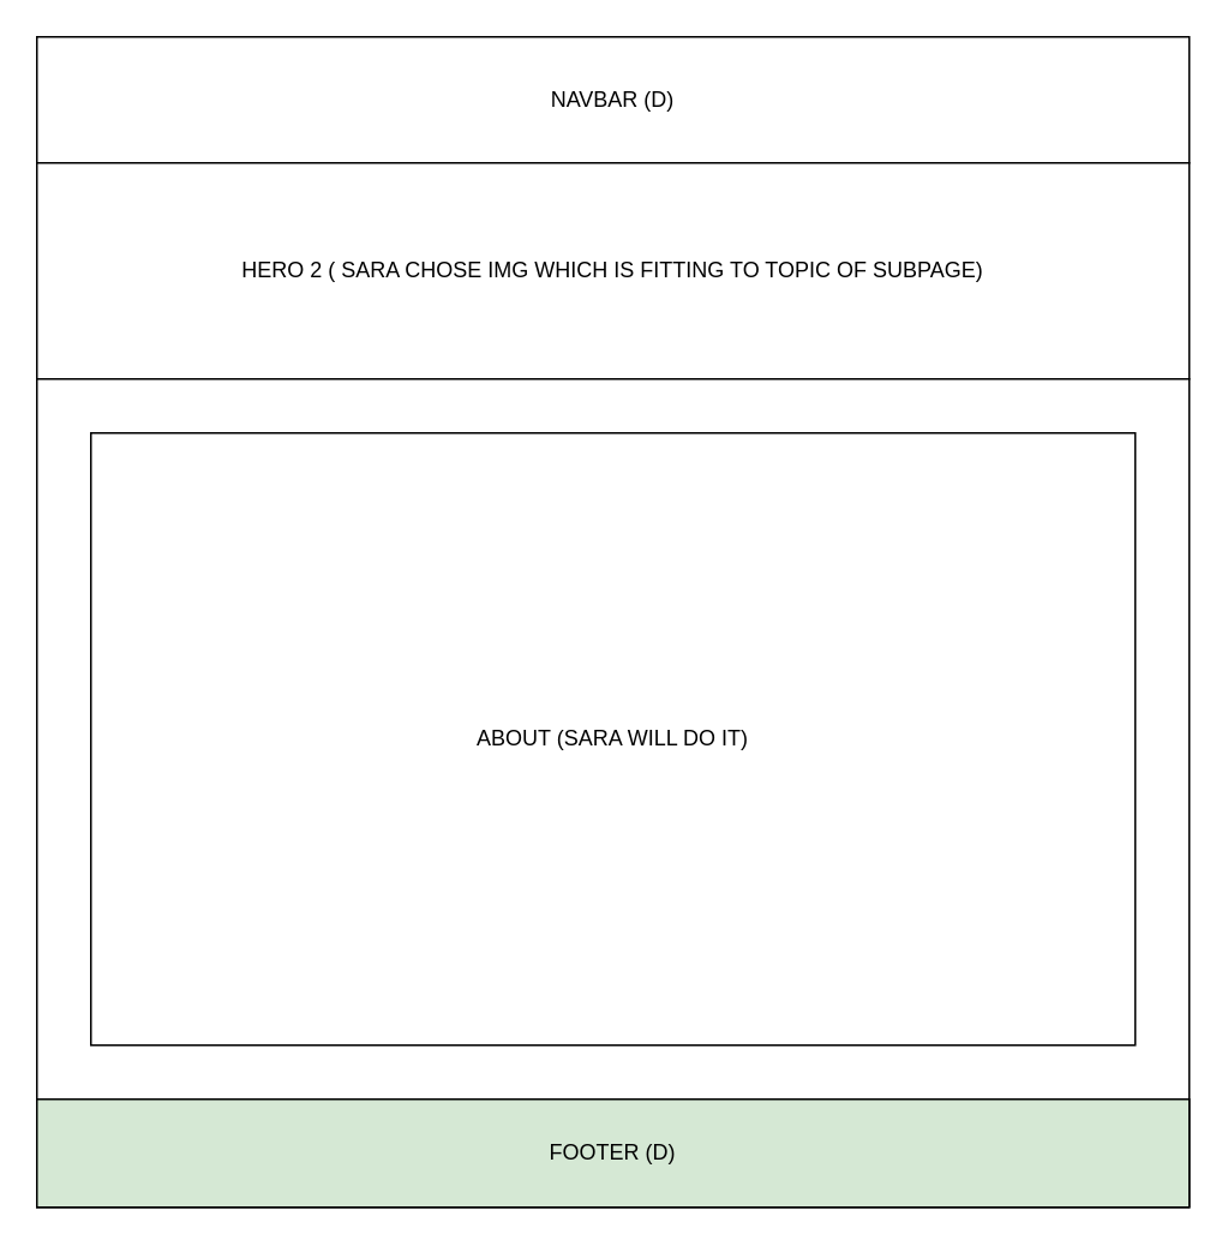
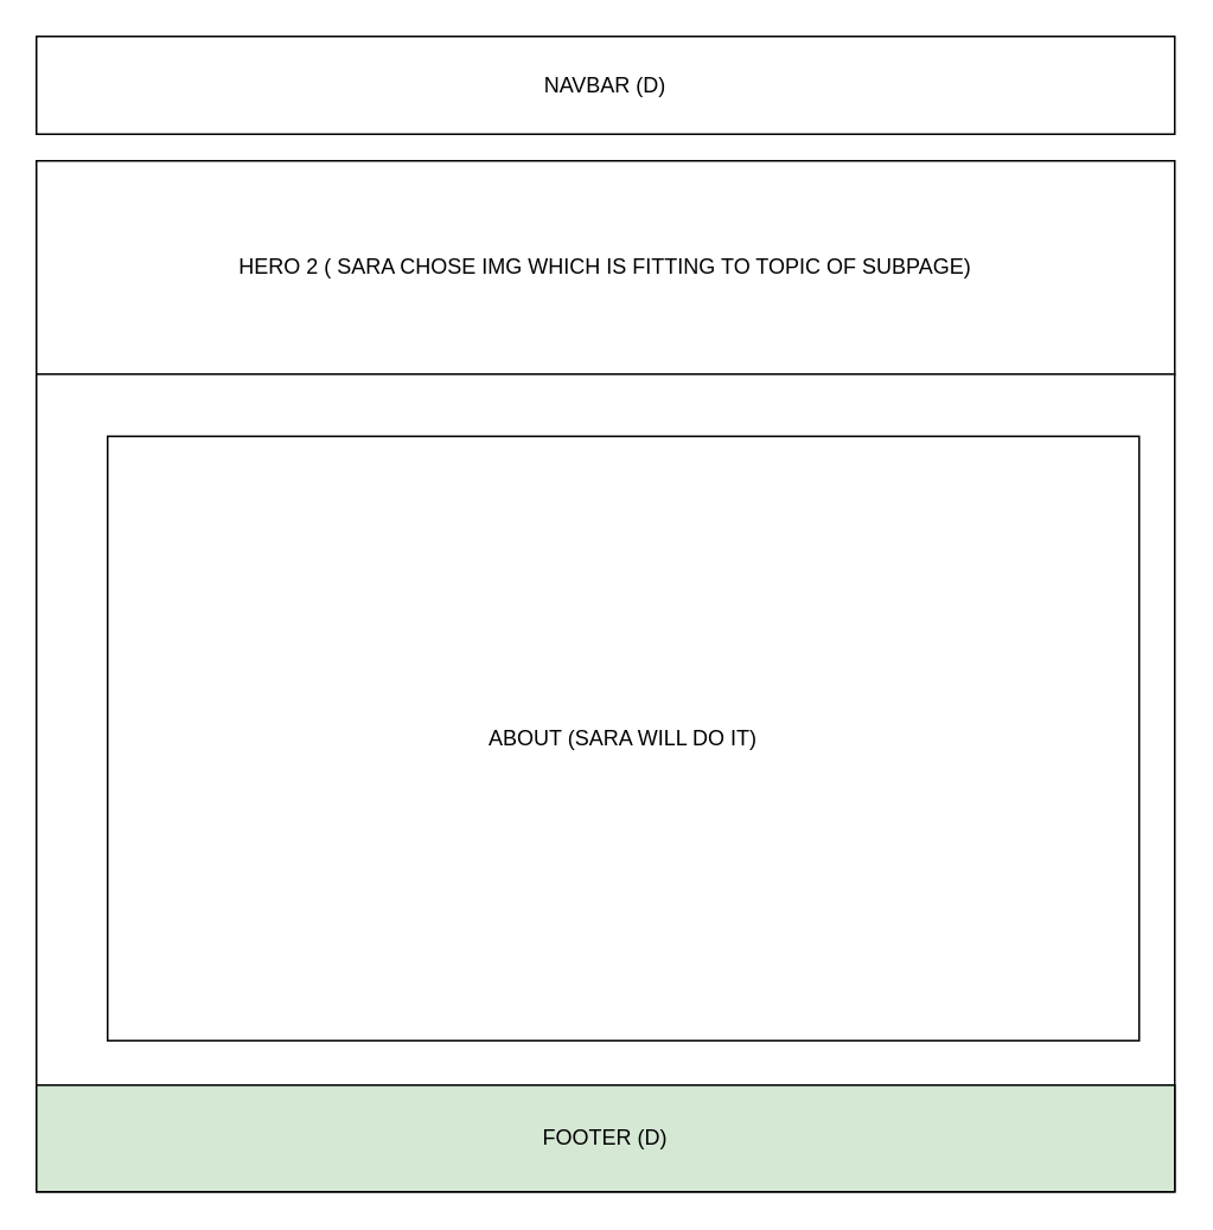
  <mxCell id="0" />
  <mxCell id="1" parent="0" />
- <mxCell id="2" value="NAVBAR (D)" style="rounded=0;whiteSpace=wrap;html=1;" parent="1" vertex="1"><mxGeometry x="20" width="640" height="70" as="geometry" y="20" /></mxCell>
+ <mxCell id="2" value="NAVBAR (D)" style="rounded=0;whiteSpace=wrap;html=1;" parent="1" vertex="1"><mxGeometry x="20" y="20" width="640" height="55" as="geometry" /></mxCell>
  <mxCell id="3" value="HERO 2 ( SARA CHOSE IMG WHICH IS FITTING TO TOPIC OF SUBPAGE)" style="rounded=0;whiteSpace=wrap;html=1;" parent="1" vertex="1"><mxGeometry x="20" y="90" width="640" height="120" as="geometry" /></mxCell>
  <mxCell id="4" value="" style="rounded=0;whiteSpace=wrap;html=1;" parent="1" vertex="1"><mxGeometry x="20" y="210" width="640" height="460" as="geometry" /></mxCell>
- <mxCell id="5" value="ABOUT (SARA WILL DO IT)" style="rounded=0;whiteSpace=wrap;html=1;" parent="1" vertex="1"><mxGeometry x="50" y="240" width="580" height="340" as="geometry" /></mxCell>
+ <mxCell id="5" value="ABOUT (SARA WILL DO IT)" style="rounded=0;whiteSpace=wrap;html=1;" parent="1" vertex="1"><mxGeometry x="60" y="245" width="580" height="340" as="geometry" /></mxCell>
  <mxCell id="6" value="FOOTER (D)" style="rounded=0;whiteSpace=wrap;html=1;fillColor=#d5e8d4;" parent="1" vertex="1"><mxGeometry x="20" y="610" width="640" height="60" as="geometry" /></mxCell>
